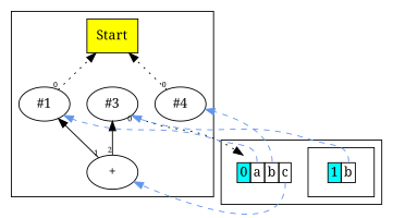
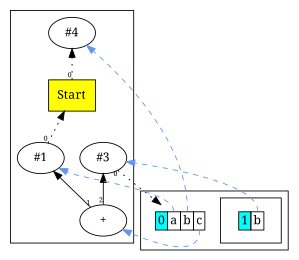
  digraph {
    concentrate=true
    fontname="Noto Serif"
    ordering=in
    rankdir=BT
    node [fontname="Noto Serif"]
    edge [fontname="Noto Serif" fontsize=8 style=dashed]
    n1 [fillcolor=yellow label=Start shape=box style=filled]
    n2 [label="#1"]
    n3 [label="#4"]
    n4 [label="#3"]
    n5 [label="+"]
    n6 [label=< 			<TABLE BORDER="0" CELLBORDER="1" CELLSPACING="0"> 			<TR><TD BGCOLOR="cyan">1</TD><TD PORT="Scope1_1_b">b</TD></TR> 			</TABLE>> shape=plaintext]
    n7 [label=< 			<TABLE BORDER="0" CELLBORDER="1" CELLSPACING="0"> 			<TR><TD BGCOLOR="cyan">0</TD><TD PORT="Scope1_0_a">a</TD><TD PORT="Scope1_0_b">b</TD><TD PORT="Scope1_0_c">c</TD></TR> 			</TABLE>> shape=plaintext]
    subgraph cluster_1 {
      n1
      n2
      n3
      n4
      n5
    }
    subgraph cluster_2 {
      n7
      subgraph cluster_3 {
        n6
      }
    }
    n2 -> n1 [style=dotted taillabel=0]
-   n3 -> n1 [style=dotted taillabel=0]
+   n1 -> n3 [style=dotted taillabel=0]
    n4 -> n7 [style=dotted taillabel=0]
    n5 -> n2 [taillabel=1 style=""]
    n5 -> n4 [taillabel=2 style=""]
    n6 -> n4 [color=cornflowerblue tailport=Scope1_1_b]
    n7 -> n2 [color=cornflowerblue tailport=Scope1_0_a]
    n7 -> n3 [color=cornflowerblue tailport=Scope1_0_b]
    n7 -> n5 [color=cornflowerblue tailport=Scope1_0_c]
  }
